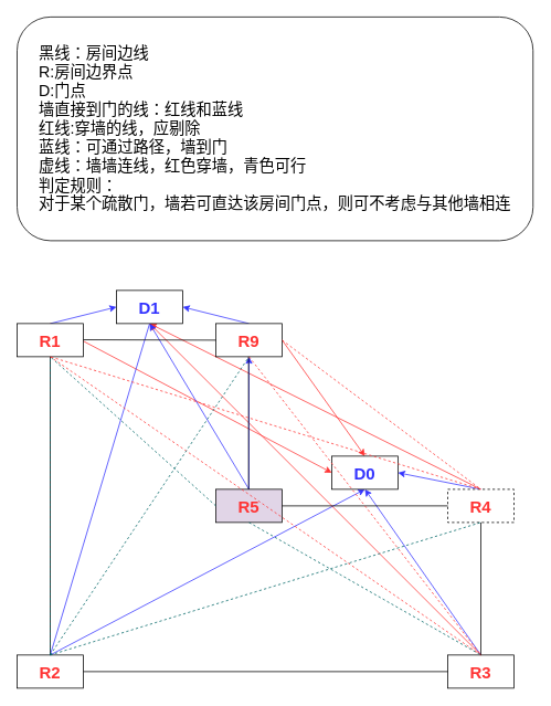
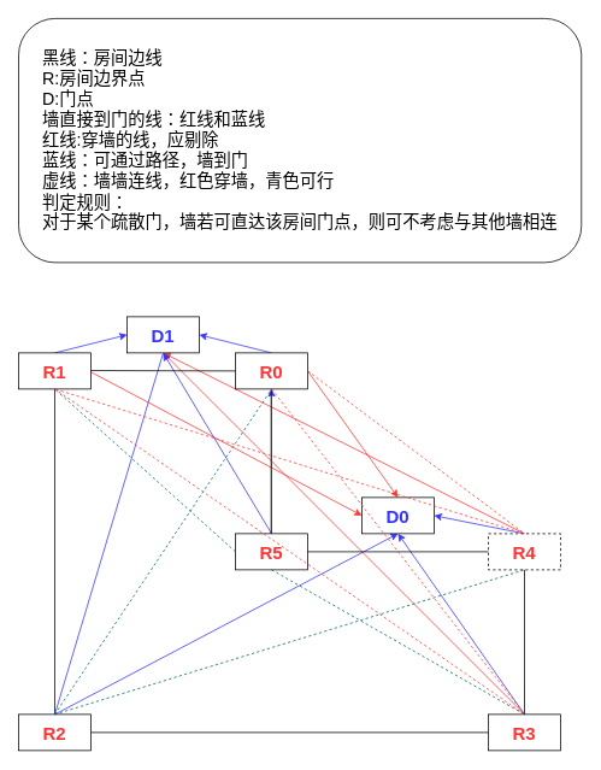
  <mxCell id="0" />
  <mxCell id="1" parent="0" />
  <mxCell id="2" style="edgeStyle=none;rounded=0;orthogonalLoop=1;jettySize=auto;html=1;exitX=0.5;exitY=0;exitDx=0;exitDy=0;entryX=0;entryY=0.5;entryDx=0;entryDy=0;fontSize=20;fontColor=#3333FF;strokeColor=#3333FF;" edge="1" parent="1" source="4" target="20"><mxGeometry relative="1" as="geometry" /></mxCell>
  <mxCell id="3" style="edgeStyle=none;rounded=0;orthogonalLoop=1;jettySize=auto;html=1;exitX=0.5;exitY=0;exitDx=0;exitDy=0;entryX=0;entryY=0.5;entryDx=0;entryDy=0;fontSize=20;fontColor=#3333FF;strokeColor=#FF3333;" edge="1" parent="1" source="4" target="21"><mxGeometry relative="1" as="geometry" /></mxCell>
  <mxCell id="4" value="&lt;b&gt;&lt;font color=&quot;#ff3333&quot; style=&quot;font-size: 20px;&quot;&gt;R1&lt;/font&gt;&lt;/b&gt;" style="rounded=0;whiteSpace=wrap;html=1;" vertex="1" parent="1"><mxGeometry x="20" y="390" width="80" height="40" as="geometry" /></mxCell>
  <mxCell id="5" style="edgeStyle=none;rounded=0;orthogonalLoop=1;jettySize=auto;html=1;exitX=0.5;exitY=0;exitDx=0;exitDy=0;entryX=0.5;entryY=1;entryDx=0;entryDy=0;fontSize=20;fontColor=#3333FF;strokeColor=#3333FF;endArrow=none;" edge="1" parent="1" source="7" target="20"><mxGeometry relative="1" as="geometry" /></mxCell>
  <mxCell id="6" style="edgeStyle=none;rounded=0;orthogonalLoop=1;jettySize=auto;html=1;exitX=0.5;exitY=0;exitDx=0;exitDy=0;fontSize=20;fontColor=#3333FF;strokeColor=#3333FF;" edge="1" parent="1" source="7"><mxGeometry relative="1" as="geometry"><mxPoint x="440" y="590" as="targetPoint" /></mxGeometry></mxCell>
  <mxCell id="7" value="&lt;b&gt;&lt;font color=&quot;#ff3333&quot; style=&quot;font-size: 20px;&quot;&gt;R2&lt;/font&gt;&lt;/b&gt;" style="rounded=0;whiteSpace=wrap;html=1;" vertex="1" parent="1"><mxGeometry x="20" y="790" width="80" height="40" as="geometry" /></mxCell>
  <mxCell id="8" style="edgeStyle=none;rounded=0;orthogonalLoop=1;jettySize=auto;html=1;exitX=0.5;exitY=0;exitDx=0;exitDy=0;fontSize=20;fontColor=#3333FF;strokeColor=#3333FF;entryX=0.5;entryY=1;entryDx=0;entryDy=0;" edge="1" parent="1" source="10" target="21"><mxGeometry relative="1" as="geometry"><mxPoint x="460" y="630" as="targetPoint" /></mxGeometry></mxCell>
  <mxCell id="9" style="edgeStyle=none;rounded=0;orthogonalLoop=1;jettySize=auto;html=1;exitX=0.5;exitY=0;exitDx=0;exitDy=0;entryX=0.5;entryY=1;entryDx=0;entryDy=0;fontSize=20;fontColor=#3333FF;strokeColor=#FF3333;" edge="1" parent="1" source="10" target="20"><mxGeometry relative="1" as="geometry" /></mxCell>
  <mxCell id="10" value="&lt;b&gt;&lt;font color=&quot;#ff3333&quot; style=&quot;font-size: 20px;&quot;&gt;R3&lt;/font&gt;&lt;/b&gt;" style="rounded=0;whiteSpace=wrap;html=1;" vertex="1" parent="1"><mxGeometry x="540" y="790" width="80" height="40" as="geometry" /></mxCell>
  <mxCell id="11" style="edgeStyle=none;rounded=0;orthogonalLoop=1;jettySize=auto;html=1;exitX=0.5;exitY=0;exitDx=0;exitDy=0;entryX=1;entryY=0.5;entryDx=0;entryDy=0;fontSize=20;fontColor=#3333FF;strokeColor=#3333FF;" edge="1" parent="1" source="13" target="21"><mxGeometry relative="1" as="geometry" /></mxCell>
  <mxCell id="12" style="edgeStyle=none;rounded=0;orthogonalLoop=1;jettySize=auto;html=1;exitX=0.5;exitY=0;exitDx=0;exitDy=0;entryX=0.5;entryY=1;entryDx=0;entryDy=0;fontSize=20;fontColor=#3333FF;strokeColor=#FF3333;" edge="1" parent="1" source="13" target="20"><mxGeometry relative="1" as="geometry" /></mxCell>
  <mxCell id="13" value="&lt;b&gt;&lt;font color=&quot;#ff3333&quot; style=&quot;font-size: 20px;&quot;&gt;R4&lt;/font&gt;&lt;/b&gt;" style="rounded=0;whiteSpace=wrap;html=1;dashed=1;" vertex="1" parent="1"><mxGeometry x="540" y="590" width="80" height="40" as="geometry" /></mxCell>
  <mxCell id="14" style="edgeStyle=none;rounded=0;orthogonalLoop=1;jettySize=auto;html=1;exitX=0.5;exitY=0;exitDx=0;exitDy=0;fontSize=20;fontColor=#3333FF;strokeColor=#3333FF;" edge="1" parent="1" source="16" target="19"><mxGeometry relative="1" as="geometry" /></mxCell>
  <mxCell id="15" style="edgeStyle=none;rounded=0;orthogonalLoop=1;jettySize=auto;html=1;exitX=0.5;exitY=0;exitDx=0;exitDy=0;fontSize=20;fontColor=#3333FF;strokeColor=#3333FF;" edge="1" parent="1" source="16"><mxGeometry relative="1" as="geometry"><mxPoint x="180" y="390" as="targetPoint" /></mxGeometry></mxCell>
- <mxCell id="16" value="&lt;b&gt;&lt;font color=&quot;#ff3333&quot; style=&quot;font-size: 20px;&quot;&gt;R5&lt;/font&gt;&lt;/b&gt;" style="rounded=0;whiteSpace=wrap;html=1;fillColor=#e1d5e7;" vertex="1" parent="1"><mxGeometry x="260" y="590" width="80" height="40" as="geometry" /></mxCell>
+ <mxCell id="16" value="&lt;b&gt;&lt;font color=&quot;#ff3333&quot; style=&quot;font-size: 20px;&quot;&gt;R5&lt;/font&gt;&lt;/b&gt;" style="rounded=0;whiteSpace=wrap;html=1;" vertex="1" parent="1"><mxGeometry x="260" y="590" width="80" height="40" as="geometry" /></mxCell>
  <mxCell id="17" style="edgeStyle=none;rounded=0;orthogonalLoop=1;jettySize=auto;html=1;exitX=0.5;exitY=0;exitDx=0;exitDy=0;entryX=1;entryY=0.5;entryDx=0;entryDy=0;fontSize=20;fontColor=#3333FF;strokeColor=#3333FF;" edge="1" parent="1" source="19" target="20"><mxGeometry relative="1" as="geometry" /></mxCell>
  <mxCell id="18" style="edgeStyle=none;rounded=0;orthogonalLoop=1;jettySize=auto;html=1;exitX=1;exitY=0.5;exitDx=0;exitDy=0;entryX=0.5;entryY=0;entryDx=0;entryDy=0;fontSize=20;fontColor=#3333FF;strokeColor=#FF3333;" edge="1" parent="1" source="19" target="21"><mxGeometry relative="1" as="geometry" /></mxCell>
- <mxCell id="19" value="&lt;b&gt;&lt;font color=&quot;#ff3333&quot; style=&quot;font-size: 20px;&quot;&gt;R9&lt;/font&gt;&lt;/b&gt;" style="rounded=0;whiteSpace=wrap;html=1;" vertex="1" parent="1"><mxGeometry x="260" y="390" width="80" height="40" as="geometry" /></mxCell>
+ <mxCell id="19" value="&lt;b&gt;&lt;font color=&quot;#ff3333&quot; style=&quot;font-size: 20px;&quot;&gt;R0&lt;/font&gt;&lt;/b&gt;" style="rounded=0;whiteSpace=wrap;html=1;" vertex="1" parent="1"><mxGeometry x="260" y="390" width="80" height="40" as="geometry" /></mxCell>
  <mxCell id="20" value="&lt;b&gt;&lt;font color=&quot;#3333ff&quot; style=&quot;font-size: 20px;&quot;&gt;D1&lt;/font&gt;&lt;/b&gt;" style="rounded=0;whiteSpace=wrap;html=1;" vertex="1" parent="1"><mxGeometry x="140" y="350" width="80" height="40" as="geometry" /></mxCell>
  <mxCell id="21" value="&lt;b&gt;&lt;font color=&quot;#3333ff&quot; style=&quot;font-size: 20px;&quot;&gt;D0&lt;/font&gt;&lt;/b&gt;" style="rounded=0;whiteSpace=wrap;html=1;" vertex="1" parent="1"><mxGeometry x="400" y="550" width="80" height="40" as="geometry" /></mxCell>
  <mxCell id="22" value="" style="endArrow=none;html=1;rounded=0;fontSize=20;fontColor=#3333FF;exitX=0.5;exitY=0;exitDx=0;exitDy=0;strokeColor=#000000;" edge="1" parent="1" source="7"><mxGeometry width="50" height="50" relative="1" as="geometry"><mxPoint x="60" y="780" as="sourcePoint" /><mxPoint x="60" y="430" as="targetPoint" /></mxGeometry></mxCell>
  <mxCell id="23" value="" style="endArrow=none;html=1;rounded=0;fontSize=20;fontColor=#3333FF;entryX=0;entryY=0.5;entryDx=0;entryDy=0;strokeColor=#000000;" edge="1" parent="1" target="10"><mxGeometry width="50" height="50" relative="1" as="geometry"><mxPoint x="100" y="810" as="sourcePoint" /><mxPoint x="150" y="760" as="targetPoint" /></mxGeometry></mxCell>
  <mxCell id="24" value="" style="endArrow=none;html=1;rounded=0;fontSize=20;fontColor=#3333FF;entryX=0.5;entryY=1;entryDx=0;entryDy=0;strokeColor=#000000;" edge="1" parent="1" target="13"><mxGeometry width="50" height="50" relative="1" as="geometry"><mxPoint x="580" y="790" as="sourcePoint" /><mxPoint x="630" y="740" as="targetPoint" /></mxGeometry></mxCell>
  <mxCell id="25" value="" style="endArrow=none;html=1;rounded=0;fontSize=20;fontColor=#3333FF;entryX=0.5;entryY=1;entryDx=0;entryDy=0;strokeColor=#000000;" edge="1" parent="1"><mxGeometry width="50" height="50" relative="1" as="geometry"><mxPoint x="299.5" y="590" as="sourcePoint" /><mxPoint x="299.5" y="430" as="targetPoint" /></mxGeometry></mxCell>
  <mxCell id="26" value="" style="endArrow=none;html=1;rounded=0;fontSize=20;fontColor=#3333FF;strokeColor=#000000;" edge="1" parent="1"><mxGeometry width="50" height="50" relative="1" as="geometry"><mxPoint x="100" y="409.5" as="sourcePoint" /><mxPoint x="260" y="410" as="targetPoint" /></mxGeometry></mxCell>
  <mxCell id="27" value="" style="endArrow=none;html=1;rounded=0;fontSize=20;fontColor=#3333FF;entryX=0;entryY=0.5;entryDx=0;entryDy=0;strokeColor=#000000;" edge="1" parent="1" target="13"><mxGeometry width="50" height="50" relative="1" as="geometry"><mxPoint x="340" y="610" as="sourcePoint" /><mxPoint x="390" y="560" as="targetPoint" /></mxGeometry></mxCell>
  <mxCell id="28" value="&lt;div style=&quot;text-align: left; font-size: 19px;&quot;&gt;&lt;span style=&quot;background-color: initial;&quot;&gt;&lt;font style=&quot;font-size: 19px;&quot; color=&quot;#000000&quot;&gt;黑线：房间边线&lt;/font&gt;&lt;/span&gt;&lt;/div&gt;&lt;div style=&quot;text-align: left; font-size: 19px;&quot;&gt;&lt;span style=&quot;background-color: initial;&quot;&gt;&lt;font style=&quot;font-size: 19px;&quot; color=&quot;#000000&quot;&gt;R:房间边界点&lt;/font&gt;&lt;/span&gt;&lt;/div&gt;&lt;div style=&quot;text-align: left; font-size: 19px;&quot;&gt;&lt;span style=&quot;background-color: initial;&quot;&gt;&lt;font style=&quot;font-size: 19px;&quot; color=&quot;#000000&quot;&gt;D:门点&lt;/font&gt;&lt;/span&gt;&lt;/div&gt;&lt;div style=&quot;text-align: left; font-size: 19px;&quot;&gt;&lt;font style=&quot;font-size: 19px;&quot; color=&quot;#000000&quot;&gt;墙直接到门的线：红线和蓝线&lt;span style=&quot;background-color: initial;&quot;&gt;&lt;br&gt;&lt;/span&gt;&lt;/font&gt;&lt;/div&gt;&lt;div style=&quot;text-align: left; font-size: 19px;&quot;&gt;&lt;span style=&quot;background-color: initial;&quot;&gt;&lt;font style=&quot;font-size: 19px;&quot; color=&quot;#000000&quot;&gt;红线:穿墙的线，应剔除&lt;/font&gt;&lt;/span&gt;&lt;/div&gt;&lt;div style=&quot;text-align: left; font-size: 19px;&quot;&gt;&lt;span style=&quot;background-color: initial;&quot;&gt;&lt;font style=&quot;font-size: 19px;&quot; color=&quot;#000000&quot;&gt;蓝线：可通过路径，墙到门&lt;/font&gt;&lt;/span&gt;&lt;/div&gt;&lt;div style=&quot;text-align: left; font-size: 19px;&quot;&gt;&lt;span style=&quot;background-color: initial;&quot;&gt;&lt;font style=&quot;font-size: 19px;&quot; color=&quot;#000000&quot;&gt;虚线：墙墙连线，红色穿墙，青色可行&lt;/font&gt;&lt;/span&gt;&lt;/div&gt;&lt;div style=&quot;text-align: left; font-size: 19px;&quot;&gt;&lt;span style=&quot;background-color: initial;&quot;&gt;&lt;font style=&quot;font-size: 19px;&quot; color=&quot;#000000&quot;&gt;判定规则：&lt;/font&gt;&lt;/span&gt;&lt;/div&gt;&lt;div style=&quot;text-align: left; font-size: 19px;&quot;&gt;&lt;font style=&quot;font-size: 19px;&quot;&gt;&lt;span style=&quot;background-color: initial;&quot;&gt;&lt;font style=&quot;font-size: 19px;&quot; color=&quot;#000000&quot;&gt;对于某个疏散门，&lt;/font&gt;&lt;/span&gt;&lt;span style=&quot;color: rgb(0, 0, 0); background-color: initial;&quot;&gt;墙若可直达该房间门点，则可不考虑与其他墙相连&lt;/span&gt;&lt;/font&gt;&lt;/div&gt;" style="rounded=1;whiteSpace=wrap;html=1;fontSize=20;fontColor=#3333FF;" vertex="1" parent="1"><mxGeometry x="20" y="20" width="623" height="270" as="geometry" /></mxCell>
  <mxCell id="29" value="" style="endArrow=none;dashed=1;html=1;rounded=0;fontSize=20;fontColor=#3333FF;strokeColor=#006666;entryX=0.5;entryY=1;entryDx=0;entryDy=0;exitX=0;exitY=0.5;exitDx=0;exitDy=0;" edge="1" parent="1" source="16" target="4"><mxGeometry width="50" height="50" relative="1" as="geometry"><mxPoint x="330" y="560" as="sourcePoint" /><mxPoint x="380" y="510" as="targetPoint" /></mxGeometry></mxCell>
  <mxCell id="30" value="" style="endArrow=none;dashed=1;html=1;rounded=0;fontSize=20;fontColor=#FF3333;strokeColor=#FF3333;exitX=0.5;exitY=0;exitDx=0;exitDy=0;labelBorderColor=#FF3333;labelBackgroundColor=#FF3333;" edge="1" parent="1" source="10"><mxGeometry width="50" height="50" relative="1" as="geometry"><mxPoint x="330" y="560" as="sourcePoint" /><mxPoint x="60" y="430" as="targetPoint" /></mxGeometry></mxCell>
  <mxCell id="31" value="" style="endArrow=none;dashed=1;html=1;rounded=0;fontSize=20;fontColor=#3333FF;strokeColor=#006666;entryX=0.5;entryY=1;entryDx=0;entryDy=0;exitX=0.5;exitY=0;exitDx=0;exitDy=0;" edge="1" parent="1" source="7" target="19"><mxGeometry width="50" height="50" relative="1" as="geometry"><mxPoint x="400" y="970" as="sourcePoint" /><mxPoint x="200" y="790" as="targetPoint" /></mxGeometry></mxCell>
  <mxCell id="32" value="" style="endArrow=none;dashed=1;html=1;rounded=0;fontSize=20;fontColor=#3333FF;strokeColor=#006666;exitX=0.5;exitY=0;exitDx=0;exitDy=0;" edge="1" parent="1" source="7" target="4"><mxGeometry width="50" height="50" relative="1" as="geometry"><mxPoint x="100" y="810" as="sourcePoint" /><mxPoint x="340" y="450" as="targetPoint" /></mxGeometry></mxCell>
  <mxCell id="33" value="" style="endArrow=none;dashed=1;html=1;rounded=0;fontSize=20;fontColor=#3333FF;strokeColor=#006666;entryX=0.5;entryY=1;entryDx=0;entryDy=0;exitX=0.5;exitY=0;exitDx=0;exitDy=0;" edge="1" parent="1" source="7" target="13"><mxGeometry width="50" height="50" relative="1" as="geometry"><mxPoint x="70" y="800" as="sourcePoint" /><mxPoint x="310" y="640" as="targetPoint" /></mxGeometry></mxCell>
  <mxCell id="34" value="" style="endArrow=none;dashed=1;html=1;rounded=0;fontSize=20;fontColor=#3333FF;strokeColor=#006666;entryX=0.5;entryY=0;entryDx=0;entryDy=0;exitX=0.5;exitY=1;exitDx=0;exitDy=0;" edge="1" parent="1" source="16" target="10"><mxGeometry width="50" height="50" relative="1" as="geometry"><mxPoint x="70" y="800" as="sourcePoint" /><mxPoint x="590" y="640" as="targetPoint" /></mxGeometry></mxCell>
  <mxCell id="35" value="" style="endArrow=none;dashed=1;html=1;rounded=0;fontSize=20;fontColor=#3333FF;strokeColor=#FF3333;" edge="1" parent="1"><mxGeometry width="50" height="50" relative="1" as="geometry"><mxPoint x="300" y="430" as="sourcePoint" /><mxPoint x="580" y="790" as="targetPoint" /></mxGeometry></mxCell>
  <mxCell id="36" value="" style="endArrow=none;dashed=1;html=1;rounded=0;fontSize=20;fontColor=#3333FF;strokeColor=#FF3333;entryX=0.5;entryY=0;entryDx=0;entryDy=0;exitX=1;exitY=0.5;exitDx=0;exitDy=0;" edge="1" parent="1" source="19" target="13"><mxGeometry width="50" height="50" relative="1" as="geometry"><mxPoint x="310" y="440" as="sourcePoint" /><mxPoint x="590" y="800" as="targetPoint" /></mxGeometry></mxCell>
  <mxCell id="37" value="" style="endArrow=none;dashed=1;html=1;rounded=0;fontSize=20;fontColor=#FF3333;strokeColor=#FF3333;exitX=0.5;exitY=0;exitDx=0;exitDy=0;labelBorderColor=#FF3333;labelBackgroundColor=#FF3333;" edge="1" parent="1" source="13"><mxGeometry width="50" height="50" relative="1" as="geometry"><mxPoint x="590" y="800" as="sourcePoint" /><mxPoint x="60" y="430" as="targetPoint" /></mxGeometry></mxCell>
